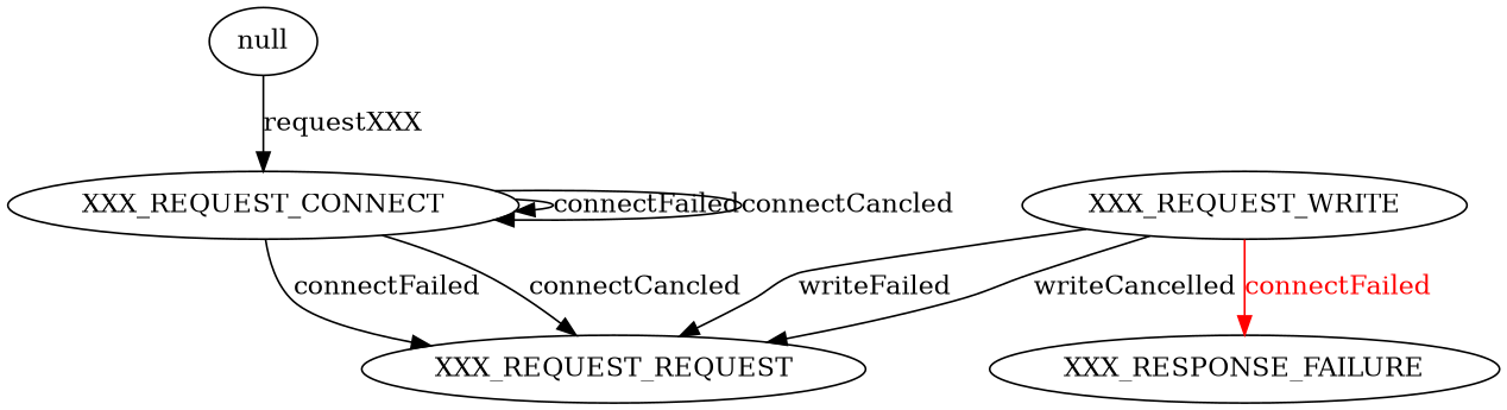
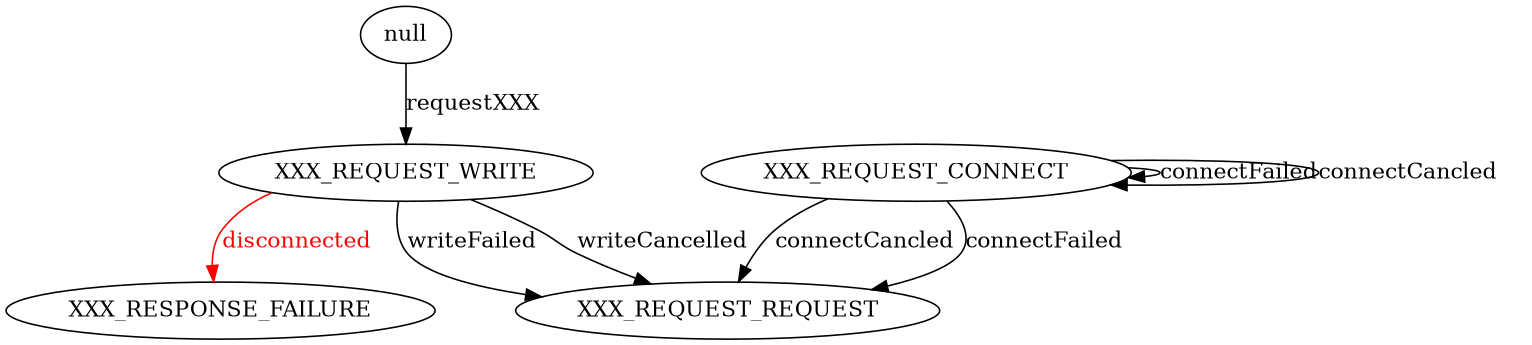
  digraph {
    null
    XXX_REQUEST_CONNECT
    n3 [label=XXX_REQUEST_REQUEST]
    XXX_REQUEST_WRITE
    XXX_RESPONSE_FAILURE
-   null -> XXX_REQUEST_CONNECT [label=requestXXX]
+   null -> XXX_REQUEST_WRITE [label=requestXXX]
    XXX_REQUEST_CONNECT -> XXX_REQUEST_CONNECT [label=connectFailed]
    XXX_REQUEST_CONNECT -> XXX_REQUEST_CONNECT [label=connectCancled]
    XXX_REQUEST_CONNECT -> n3 [label=connectFailed]
    XXX_REQUEST_CONNECT -> n3 [label=connectCancled]
    XXX_REQUEST_WRITE -> n3 [label=writeFailed]
    XXX_REQUEST_WRITE -> n3 [label=writeCancelled]
-   XXX_REQUEST_WRITE -> XXX_RESPONSE_FAILURE [color=red fontcolor=red label=connectFailed]
+   XXX_REQUEST_WRITE -> XXX_RESPONSE_FAILURE [color=red fontcolor=red label=disconnected]
  }
